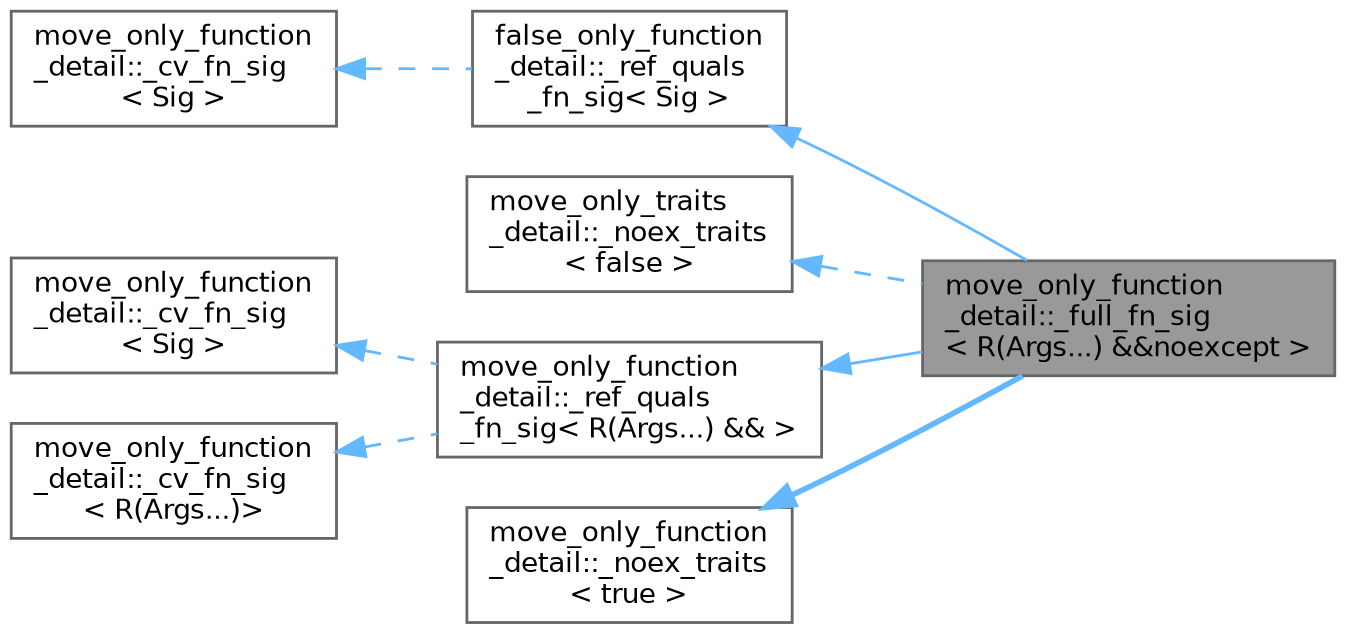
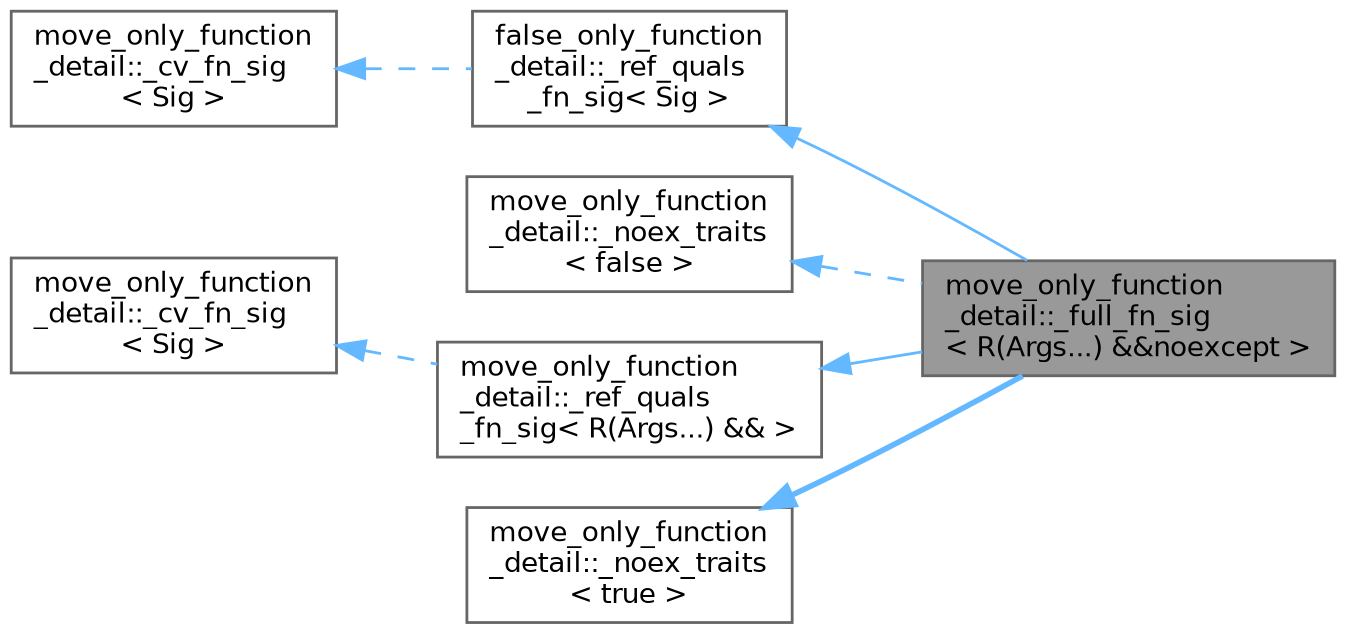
  digraph {
    rankdir=LR
    node [color=gray40 fillcolor=white fontname=Helvetica fontsize=10 shape=box style=filled]
    edge [color=steelblue1 dir=back fontname=Helvetica fontsize=10 labelfontname=Helvetica labelfontsize=10 style=dashed]
    n1 [fillcolor=grey60 fontcolor=black height=0.2 label="move_only_function\l_detail::_full_fn_sig\l\< R(Args...) &&noexcept \>" width=0.4]
    n2 [height=0.2 label="false_only_function\l_detail::_ref_quals\l_fn_sig\< Sig \>" width=0.4]
    n3 [height=0.2 label="move_only_function\l_detail::_cv_fn_sig\l\< Sig \>" width=0.4]
-   n4 [height=0.2 label="move_only_traits\l_detail::_noex_traits\l\< false \>" width=0.4]
+   n4 [height=0.2 label="move_only_function\l_detail::_noex_traits\l\< false \>" width=0.4]
    n5 [height=0.2 label="move_only_function\l_detail::_ref_quals\l_fn_sig\< R(Args...) && \>" width=0.4]
    n6 [height=0.2 label="move_only_function\l_detail::_cv_fn_sig\l\< Sig \>" width=0.4]
-   n7 [height=0.2 label="move_only_function\l_detail::_cv_fn_sig\l\< R(Args...)\>" width=0.4]
    n8 [height=0.2 label="move_only_function\l_detail::_noex_traits\l\< true \>" width=0.4]
    n2 -> n1 [style=solid]
    n3 -> n2
    n4 -> n1
    n5 -> n1 [style=solid]
    n6 -> n5
-   n7 -> n5
    n8 -> n1 [style=bold]
  }
